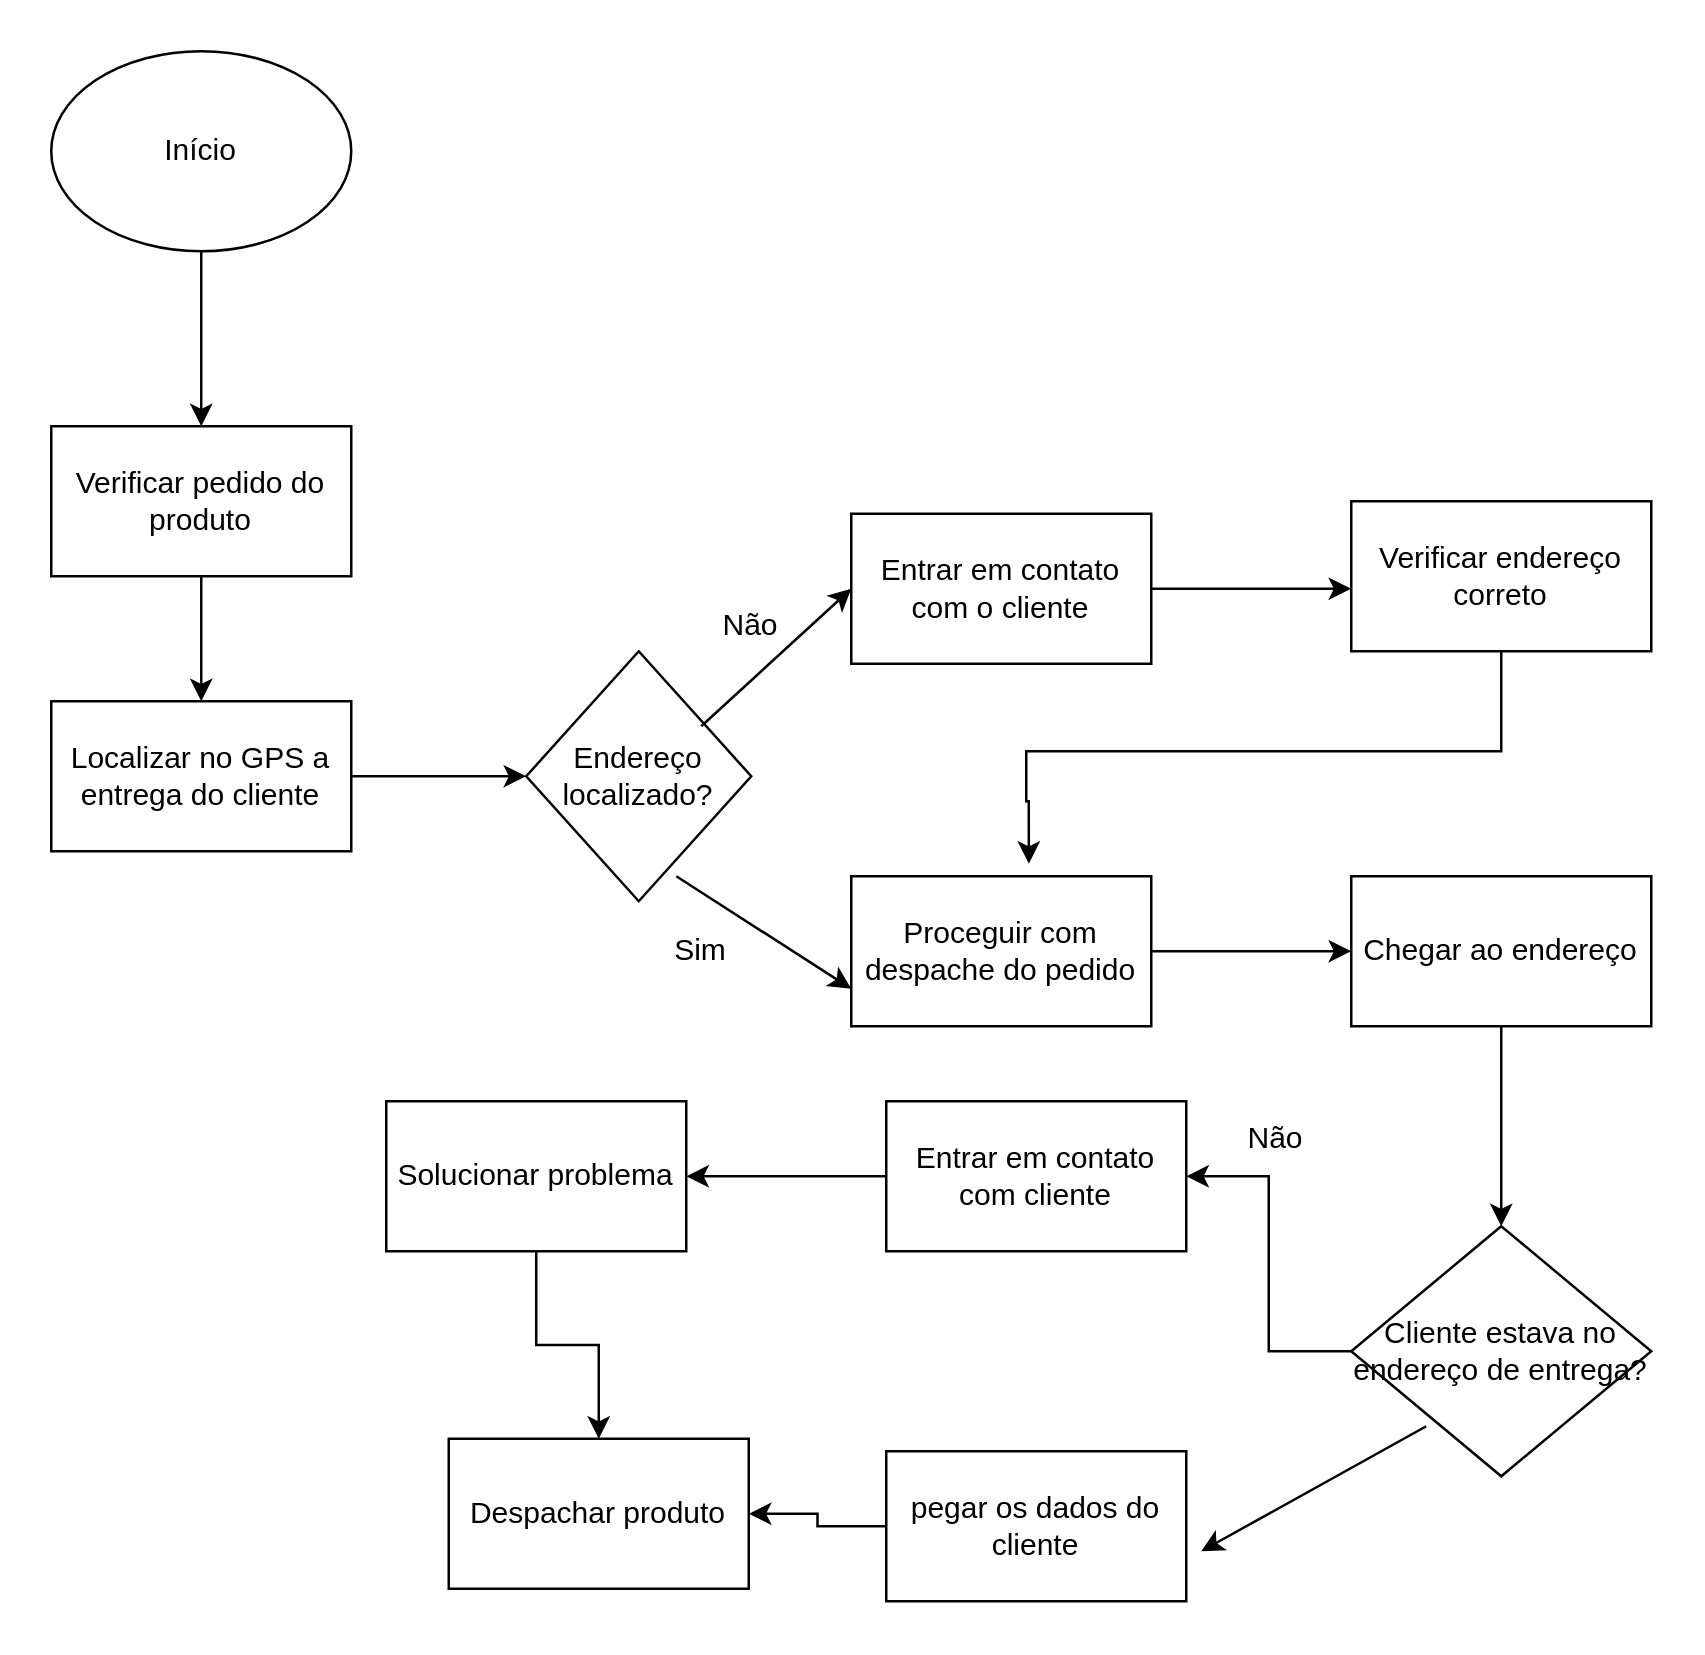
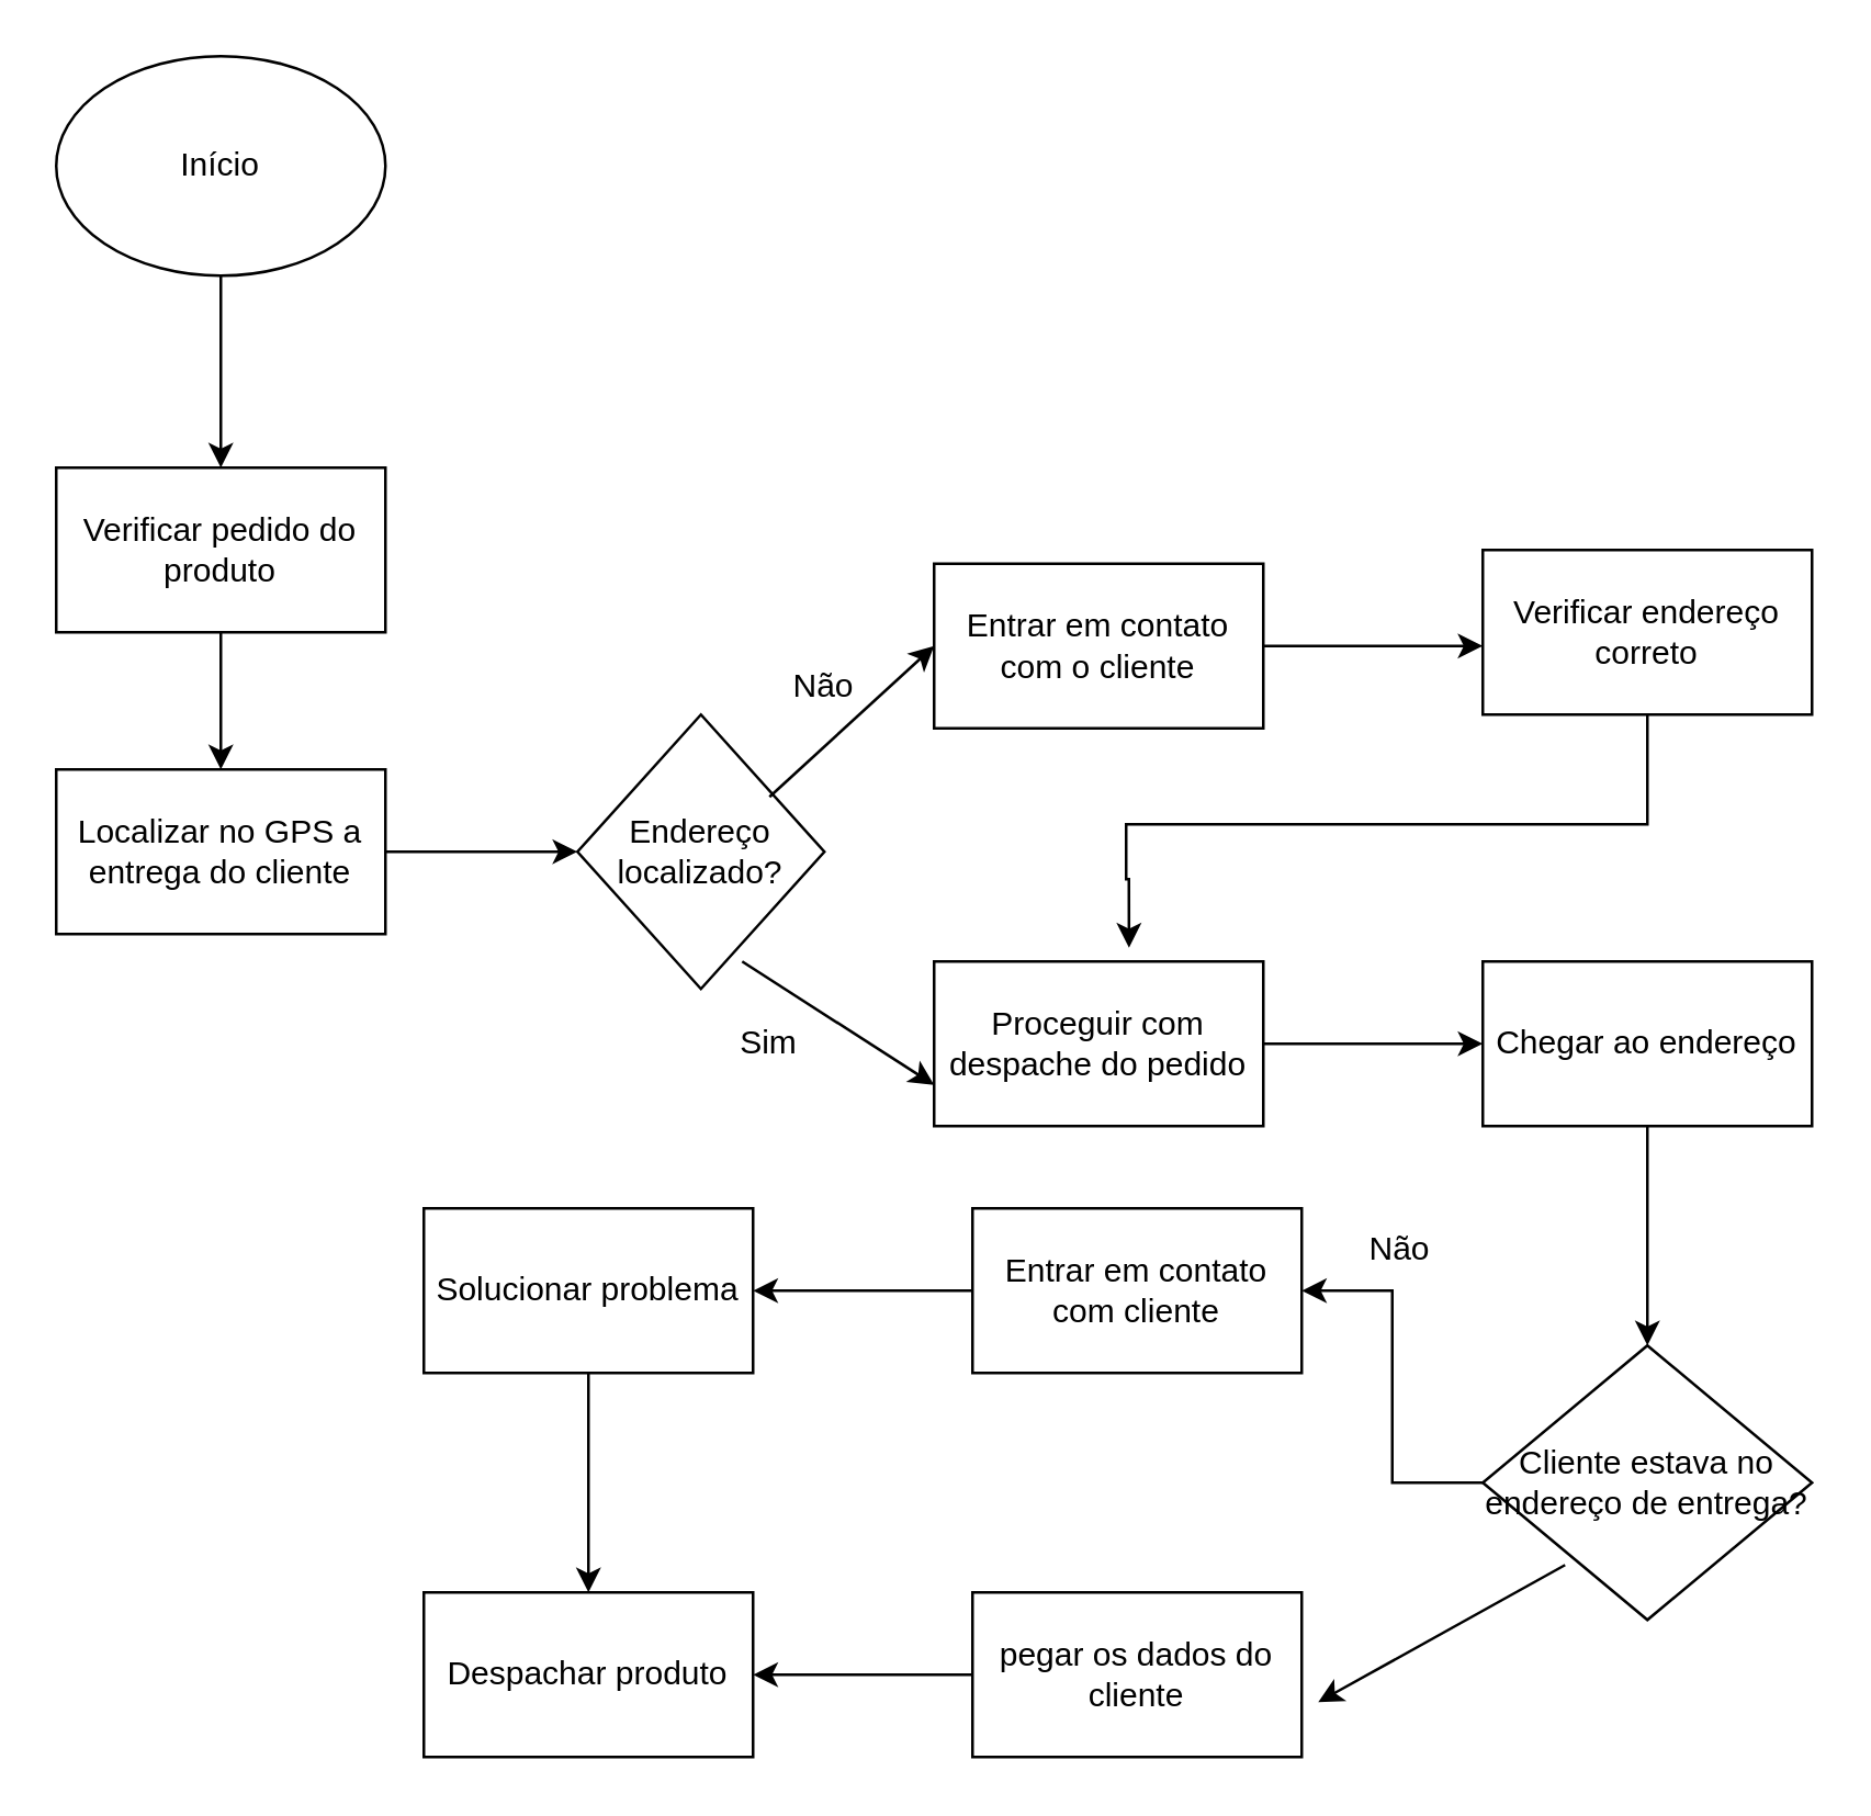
  <mxCell id="0" />
  <mxCell id="1" parent="0" />
  <mxCell id="2" value="" style="edgeStyle=orthogonalEdgeStyle;rounded=0;orthogonalLoop=1;jettySize=auto;html=1;" edge="1" parent="1" source="3" target="4"><mxGeometry relative="1" as="geometry"><Array as="points"><mxPoint x="80" y="160" /><mxPoint x="80" y="160" /></Array></mxGeometry></mxCell>
  <mxCell id="3" value="Início" style="ellipse;whiteSpace=wrap;html=1;" vertex="1" parent="1"><mxGeometry x="20" y="20" width="120" height="80" as="geometry" /></mxCell>
  <mxCell id="4" value="Verificar pedido do produto" style="rounded=0;whiteSpace=wrap;html=1;" vertex="1" parent="1"><mxGeometry x="20" y="170" width="120" height="60" as="geometry" /></mxCell>
  <mxCell id="5" value="" style="edgeStyle=orthogonalEdgeStyle;rounded=0;orthogonalLoop=1;jettySize=auto;html=1;" edge="1" parent="1" source="6" target="8"><mxGeometry relative="1" as="geometry" /></mxCell>
  <mxCell id="6" value="Localizar no GPS a entrega do cliente" style="rounded=0;whiteSpace=wrap;html=1;" vertex="1" parent="1"><mxGeometry x="20" y="280" width="120" height="60" as="geometry" /></mxCell>
  <mxCell id="7" value="" style="endArrow=classic;html=1;rounded=0;exitX=0.5;exitY=1;exitDx=0;exitDy=0;" edge="1" parent="1" source="4" target="6"><mxGeometry width="50" height="50" relative="1" as="geometry"><mxPoint x="80" y="240" as="sourcePoint" /><mxPoint x="80" y="270" as="targetPoint" /></mxGeometry></mxCell>
  <mxCell id="8" value="Endereço localizado?" style="rhombus;whiteSpace=wrap;html=1;" vertex="1" parent="1"><mxGeometry x="210" y="260" width="90" height="100" as="geometry" /></mxCell>
  <mxCell id="9" value="" style="edgeStyle=orthogonalEdgeStyle;rounded=0;orthogonalLoop=1;jettySize=auto;html=1;" edge="1" parent="1" source="10" target="20"><mxGeometry relative="1" as="geometry" /></mxCell>
  <mxCell id="10" value="Proceguir com despache do pedido" style="rounded=0;whiteSpace=wrap;html=1;" vertex="1" parent="1"><mxGeometry x="340" y="350" width="120" height="60" as="geometry" /></mxCell>
  <mxCell id="11" value="" style="endArrow=classic;html=1;rounded=0;exitX=0.667;exitY=0.9;exitDx=0;exitDy=0;exitPerimeter=0;entryX=0;entryY=0.75;entryDx=0;entryDy=0;" edge="1" parent="1" source="8" target="10"><mxGeometry width="50" height="50" relative="1" as="geometry"><mxPoint x="230" y="410" as="sourcePoint" /><mxPoint x="330" y="390" as="targetPoint" /></mxGeometry></mxCell>
  <mxCell id="12" value="" style="endArrow=classic;html=1;rounded=0;entryX=0;entryY=0.25;entryDx=0;entryDy=0;" edge="1" parent="1"><mxGeometry width="50" height="50" relative="1" as="geometry"><mxPoint x="280" y="290" as="sourcePoint" /><mxPoint x="340" y="235" as="targetPoint" /></mxGeometry></mxCell>
  <mxCell id="13" value="Não" style="text;html=1;align=center;verticalAlign=middle;whiteSpace=wrap;rounded=0;" vertex="1" parent="1"><mxGeometry x="270" y="235" width="60" height="30" as="geometry" /></mxCell>
  <mxCell id="14" value="Sim" style="text;html=1;align=center;verticalAlign=middle;whiteSpace=wrap;rounded=0;" vertex="1" parent="1"><mxGeometry x="250" y="365" width="60" height="30" as="geometry" /></mxCell>
  <mxCell id="15" value="" style="edgeStyle=orthogonalEdgeStyle;rounded=0;orthogonalLoop=1;jettySize=auto;html=1;" edge="1" parent="1" source="16"><mxGeometry relative="1" as="geometry"><mxPoint x="540" y="235" as="targetPoint" /></mxGeometry></mxCell>
  <mxCell id="16" value="Entrar em contato com o cliente" style="rounded=0;whiteSpace=wrap;html=1;" vertex="1" parent="1"><mxGeometry x="340" y="205" width="120" height="60" as="geometry" /></mxCell>
  <mxCell id="17" value="" style="edgeStyle=orthogonalEdgeStyle;rounded=0;orthogonalLoop=1;jettySize=auto;html=1;entryX=0.592;entryY=-0.083;entryDx=0;entryDy=0;entryPerimeter=0;" edge="1" parent="1" source="18" target="10"><mxGeometry relative="1" as="geometry"><mxPoint x="450" y="320" as="targetPoint" /><Array as="points"><mxPoint x="600" y="300" /><mxPoint x="410" y="300" /><mxPoint x="410" y="320" /><mxPoint x="411" y="320" /></Array></mxGeometry></mxCell>
  <mxCell id="18" value="Verificar endereço correto" style="rounded=0;whiteSpace=wrap;html=1;" vertex="1" parent="1"><mxGeometry x="540" y="200" width="120" height="60" as="geometry" /></mxCell>
  <mxCell id="19" value="" style="edgeStyle=orthogonalEdgeStyle;rounded=0;orthogonalLoop=1;jettySize=auto;html=1;" edge="1" parent="1" source="20"><mxGeometry relative="1" as="geometry"><mxPoint x="600" y="490" as="targetPoint" /></mxGeometry></mxCell>
  <mxCell id="20" value="Chegar ao endereço" style="rounded=0;whiteSpace=wrap;html=1;" vertex="1" parent="1"><mxGeometry x="540" y="350" width="120" height="60" as="geometry" /></mxCell>
  <mxCell id="21" value="" style="edgeStyle=orthogonalEdgeStyle;rounded=0;orthogonalLoop=1;jettySize=auto;html=1;" edge="1" parent="1" source="22" target="24"><mxGeometry relative="1" as="geometry" /></mxCell>
  <mxCell id="22" value="Cliente estava no endereço de entrega?" style="rhombus;whiteSpace=wrap;html=1;" vertex="1" parent="1"><mxGeometry x="540" y="490" width="120" height="100" as="geometry" /></mxCell>
  <mxCell id="23" value="" style="edgeStyle=orthogonalEdgeStyle;rounded=0;orthogonalLoop=1;jettySize=auto;html=1;" edge="1" parent="1" source="24" target="30"><mxGeometry relative="1" as="geometry" /></mxCell>
  <mxCell id="24" value="Entrar em contato com cliente" style="whiteSpace=wrap;html=1;" vertex="1" parent="1"><mxGeometry x="354" y="440" width="120" height="60" as="geometry" /></mxCell>
  <mxCell id="25" value="" style="edgeStyle=orthogonalEdgeStyle;rounded=0;orthogonalLoop=1;jettySize=auto;html=1;" edge="1" parent="1" source="26" target="31"><mxGeometry relative="1" as="geometry" /></mxCell>
  <mxCell id="26" value="pegar os dados do cliente" style="rounded=0;whiteSpace=wrap;html=1;" vertex="1" parent="1"><mxGeometry x="354" y="580" width="120" height="60" as="geometry" /></mxCell>
  <mxCell id="27" value="" style="endArrow=classic;html=1;rounded=0;exitX=0.25;exitY=0.8;exitDx=0;exitDy=0;exitPerimeter=0;" edge="1" parent="1" source="22"><mxGeometry width="50" height="50" relative="1" as="geometry"><mxPoint x="570" y="580" as="sourcePoint" /><mxPoint x="480" y="620" as="targetPoint" /></mxGeometry></mxCell>
  <mxCell id="28" value="Não" style="text;html=1;align=center;verticalAlign=middle;whiteSpace=wrap;rounded=0;" vertex="1" parent="1"><mxGeometry x="480" y="440" width="60" height="30" as="geometry" /></mxCell>
  <mxCell id="29" value="" style="edgeStyle=orthogonalEdgeStyle;rounded=0;orthogonalLoop=1;jettySize=auto;html=1;" edge="1" parent="1" source="30" target="31"><mxGeometry relative="1" as="geometry" /></mxCell>
  <mxCell id="30" value="Solucionar problema" style="whiteSpace=wrap;html=1;" vertex="1" parent="1"><mxGeometry x="154" y="440" width="120" height="60" as="geometry" /></mxCell>
- <mxCell id="31" value="Despachar produto" style="rounded=0;whiteSpace=wrap;html=1;" vertex="1" parent="1"><mxGeometry x="179" y="575" width="120" height="60" as="geometry" /></mxCell>
+ <mxCell id="31" value="Despachar produto" style="rounded=0;whiteSpace=wrap;html=1;" vertex="1" parent="1"><mxGeometry x="154" y="580" width="120" height="60" as="geometry" /></mxCell>
